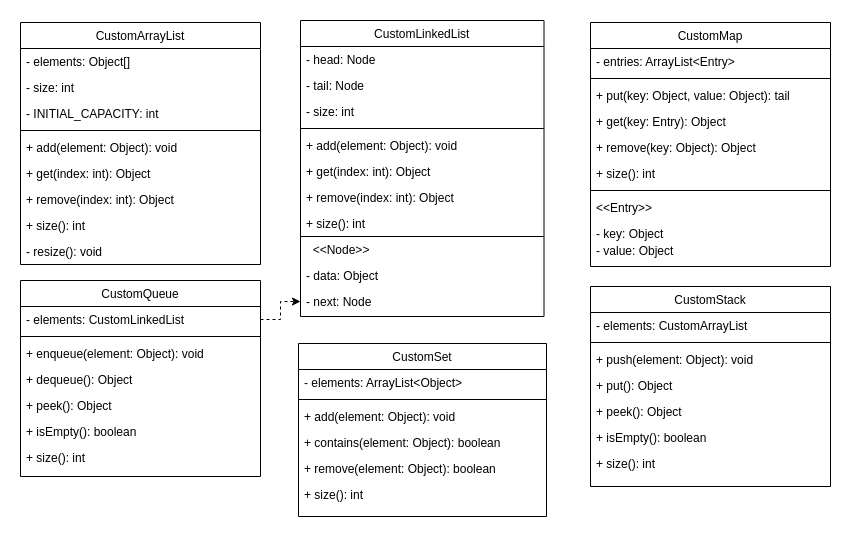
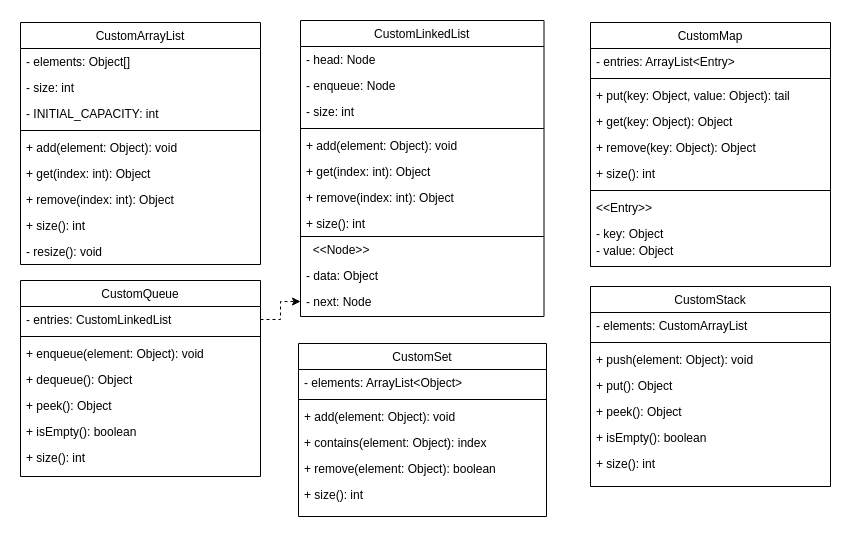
  <mxCell id="0" />
  <mxCell id="1" parent="0" />
  <mxCell id="2" value="CustomArrayList" style="swimlane;fontStyle=0;align=center;verticalAlign=top;childLayout=stackLayout;horizontal=1;startSize=26;horizontalStack=0;resizeParent=1;resizeLast=0;collapsible=1;marginBottom=0;rounded=0;shadow=0;strokeWidth=1;" vertex="1" parent="1"><mxGeometry x="20" y="22" width="240" height="242" as="geometry"><mxRectangle x="550" y="140" width="160" height="26" as="alternateBounds" /></mxGeometry></mxCell>
  <mxCell id="3" value="- elements: Object[]" style="text;align=left;verticalAlign=top;spacingLeft=4;spacingRight=4;overflow=hidden;rotatable=0;points=[[0,0.5],[1,0.5]];portConstraint=eastwest;" vertex="1" parent="2"><mxGeometry y="26" width="240" height="26" as="geometry" /></mxCell>
  <mxCell id="4" value="- size: int" style="text;align=left;verticalAlign=top;spacingLeft=4;spacingRight=4;overflow=hidden;rotatable=0;points=[[0,0.5],[1,0.5]];portConstraint=eastwest;rounded=0;shadow=0;html=0;" vertex="1" parent="2"><mxGeometry y="52" width="240" height="26" as="geometry" /></mxCell>
  <mxCell id="5" value="- INITIAL_CAPACITY: int" style="text;align=left;verticalAlign=top;spacingLeft=4;spacingRight=4;overflow=hidden;rotatable=0;points=[[0,0.5],[1,0.5]];portConstraint=eastwest;rounded=0;shadow=0;html=0;" vertex="1" parent="2"><mxGeometry y="78" width="240" height="26" as="geometry" /></mxCell>
  <mxCell id="6" value="" style="line;html=1;strokeWidth=1;align=left;verticalAlign=middle;spacingTop=-1;spacingLeft=3;spacingRight=3;rotatable=0;labelPosition=right;points=[];portConstraint=eastwest;" vertex="1" parent="2"><mxGeometry y="104" width="240" height="8" as="geometry" /></mxCell>
  <mxCell id="7" value="+ add(element: Object): void" style="text;align=left;verticalAlign=top;spacingLeft=4;spacingRight=4;overflow=hidden;rotatable=0;points=[[0,0.5],[1,0.5]];portConstraint=eastwest;" vertex="1" parent="2"><mxGeometry y="112" width="240" height="26" as="geometry" /></mxCell>
  <mxCell id="8" value="+ get(index: int): Object" style="text;align=left;verticalAlign=top;spacingLeft=4;spacingRight=4;overflow=hidden;rotatable=0;points=[[0,0.5],[1,0.5]];portConstraint=eastwest;" vertex="1" parent="2"><mxGeometry y="138" width="240" height="26" as="geometry" /></mxCell>
  <mxCell id="9" value="+ remove(index: int): Object" style="text;align=left;verticalAlign=top;spacingLeft=4;spacingRight=4;overflow=hidden;rotatable=0;points=[[0,0.5],[1,0.5]];portConstraint=eastwest;" vertex="1" parent="2"><mxGeometry y="164" width="240" height="26" as="geometry" /></mxCell>
  <mxCell id="10" value="+ size(): int" style="text;align=left;verticalAlign=top;spacingLeft=4;spacingRight=4;overflow=hidden;rotatable=0;points=[[0,0.5],[1,0.5]];portConstraint=eastwest;" vertex="1" parent="2"><mxGeometry y="190" width="240" height="26" as="geometry" /></mxCell>
  <mxCell id="11" value="- resize(): void" style="text;align=left;verticalAlign=top;spacingLeft=4;spacingRight=4;overflow=hidden;rotatable=0;points=[[0,0.5],[1,0.5]];portConstraint=eastwest;" vertex="1" parent="2"><mxGeometry y="216" width="240" height="26" as="geometry" /></mxCell>
  <mxCell id="12" value="CustomLinkedList" style="swimlane;fontStyle=0;align=center;verticalAlign=top;childLayout=stackLayout;horizontal=1;startSize=26;horizontalStack=0;resizeParent=1;resizeLast=0;collapsible=1;marginBottom=0;rounded=0;shadow=0;strokeWidth=1;" vertex="1" parent="1"><mxGeometry x="300" y="20" width="243.5" height="296" as="geometry"><mxRectangle x="550" y="140" width="160" height="26" as="alternateBounds" /></mxGeometry></mxCell>
  <mxCell id="13" value="- head: Node" style="text;align=left;verticalAlign=top;spacingLeft=4;spacingRight=4;overflow=hidden;rotatable=0;points=[[0,0.5],[1,0.5]];portConstraint=eastwest;" vertex="1" parent="12"><mxGeometry y="26" width="243.5" height="26" as="geometry" /></mxCell>
- <mxCell id="14" value="- tail: Node" style="text;align=left;verticalAlign=top;spacingLeft=4;spacingRight=4;overflow=hidden;rotatable=0;points=[[0,0.5],[1,0.5]];portConstraint=eastwest;rounded=0;shadow=0;html=0;" vertex="1" parent="12"><mxGeometry y="52" width="243.5" height="26" as="geometry" /></mxCell>
+ <mxCell id="14" value="- enqueue: Node" style="text;align=left;verticalAlign=top;spacingLeft=4;spacingRight=4;overflow=hidden;rotatable=0;points=[[0,0.5],[1,0.5]];portConstraint=eastwest;rounded=0;shadow=0;html=0;" vertex="1" parent="12"><mxGeometry y="52" width="243.5" height="26" as="geometry" /></mxCell>
  <mxCell id="15" value="- size: int" style="text;align=left;verticalAlign=top;spacingLeft=4;spacingRight=4;overflow=hidden;rotatable=0;points=[[0,0.5],[1,0.5]];portConstraint=eastwest;rounded=0;shadow=0;html=0;" vertex="1" parent="12"><mxGeometry y="78" width="243.5" height="26" as="geometry" /></mxCell>
  <mxCell id="16" value="" style="line;html=1;strokeWidth=1;align=left;verticalAlign=middle;spacingTop=-1;spacingLeft=3;spacingRight=3;rotatable=0;labelPosition=right;points=[];portConstraint=eastwest;" vertex="1" parent="12"><mxGeometry y="104" width="243.5" height="8" as="geometry" /></mxCell>
  <mxCell id="17" value="+ add(element: Object): void" style="text;align=left;verticalAlign=top;spacingLeft=4;spacingRight=4;overflow=hidden;rotatable=0;points=[[0,0.5],[1,0.5]];portConstraint=eastwest;" vertex="1" parent="12"><mxGeometry y="112" width="243.5" height="26" as="geometry" /></mxCell>
  <mxCell id="18" value="+ get(index: int): Object" style="text;align=left;verticalAlign=top;spacingLeft=4;spacingRight=4;overflow=hidden;rotatable=0;points=[[0,0.5],[1,0.5]];portConstraint=eastwest;" vertex="1" parent="12"><mxGeometry y="138" width="243.5" height="26" as="geometry" /></mxCell>
  <mxCell id="19" value="+ remove(index: int): Object" style="text;align=left;verticalAlign=top;spacingLeft=4;spacingRight=4;overflow=hidden;rotatable=0;points=[[0,0.5],[1,0.5]];portConstraint=eastwest;" vertex="1" parent="12"><mxGeometry y="164" width="243.5" height="26" as="geometry" /></mxCell>
  <mxCell id="20" value="+ size(): int" style="text;align=left;verticalAlign=top;spacingLeft=4;spacingRight=4;overflow=hidden;rotatable=0;points=[[0,0.5],[1,0.5]];portConstraint=eastwest;" vertex="1" parent="12"><mxGeometry y="190" width="243.5" height="26" as="geometry" /></mxCell>
  <mxCell id="21" value="  &lt;&lt;Node&gt;&gt;" style="text;align=left;verticalAlign=top;spacingLeft=4;spacingRight=4;overflow=hidden;rotatable=0;points=[[0,0.5],[1,0.5]];portConstraint=eastwest;" vertex="1" parent="12"><mxGeometry y="216" width="243.5" height="26" as="geometry" /></mxCell>
  <mxCell id="22" value="- data: Object" style="text;align=left;verticalAlign=top;spacingLeft=4;spacingRight=4;overflow=hidden;rotatable=0;points=[[0,0.5],[1,0.5]];portConstraint=eastwest;" vertex="1" parent="12"><mxGeometry y="242" width="243.5" height="26" as="geometry" /></mxCell>
  <mxCell id="23" value="- next: Node" style="text;align=left;verticalAlign=top;spacingLeft=4;spacingRight=4;overflow=hidden;rotatable=0;points=[[0,0.5],[1,0.5]];portConstraint=eastwest;" vertex="1" parent="12"><mxGeometry y="268" width="243.5" height="26" as="geometry" /></mxCell>
  <mxCell id="24" value="CustomMap" style="swimlane;fontStyle=0;align=center;verticalAlign=top;childLayout=stackLayout;horizontal=1;startSize=26;horizontalStack=0;resizeParent=1;resizeLast=0;collapsible=1;marginBottom=0;rounded=0;shadow=0;strokeWidth=1;" vertex="1" parent="1"><mxGeometry x="590" y="22" width="240" height="244" as="geometry"><mxRectangle x="550" y="140" width="160" height="26" as="alternateBounds" /></mxGeometry></mxCell>
  <mxCell id="25" value="- entries: ArrayList&lt;Entry&gt;" style="text;align=left;verticalAlign=top;spacingLeft=4;spacingRight=4;overflow=hidden;rotatable=0;points=[[0,0.5],[1,0.5]];portConstraint=eastwest;" vertex="1" parent="24"><mxGeometry y="26" width="240" height="26" as="geometry" /></mxCell>
  <mxCell id="26" value="" style="line;html=1;strokeWidth=1;align=left;verticalAlign=middle;spacingTop=-1;spacingLeft=3;spacingRight=3;rotatable=0;labelPosition=right;points=[];portConstraint=eastwest;" vertex="1" parent="24"><mxGeometry y="52" width="240" height="8" as="geometry" /></mxCell>
  <mxCell id="27" value="+ put(key: Object, value: Object): tail" style="text;align=left;verticalAlign=top;spacingLeft=4;spacingRight=4;overflow=hidden;rotatable=0;points=[[0,0.5],[1,0.5]];portConstraint=eastwest;rounded=0;shadow=0;html=0;" vertex="1" parent="24"><mxGeometry y="60" width="240" height="26" as="geometry" /></mxCell>
- <mxCell id="28" value="+ get(key: Entry): Object" style="text;align=left;verticalAlign=top;spacingLeft=4;spacingRight=4;overflow=hidden;rotatable=0;points=[[0,0.5],[1,0.5]];portConstraint=eastwest;rounded=0;shadow=0;html=0;" vertex="1" parent="24"><mxGeometry y="86" width="240" height="26" as="geometry" /></mxCell>
+ <mxCell id="28" value="+ get(key: Object): Object" style="text;align=left;verticalAlign=top;spacingLeft=4;spacingRight=4;overflow=hidden;rotatable=0;points=[[0,0.5],[1,0.5]];portConstraint=eastwest;rounded=0;shadow=0;html=0;" vertex="1" parent="24"><mxGeometry y="86" width="240" height="26" as="geometry" /></mxCell>
  <mxCell id="29" value="+ remove(key: Object): Object" style="text;align=left;verticalAlign=top;spacingLeft=4;spacingRight=4;overflow=hidden;rotatable=0;points=[[0,0.5],[1,0.5]];portConstraint=eastwest;rounded=0;shadow=0;html=0;" vertex="1" parent="24"><mxGeometry y="112" width="240" height="26" as="geometry" /></mxCell>
  <mxCell id="30" value="+ size(): int" style="text;align=left;verticalAlign=top;spacingLeft=4;spacingRight=4;overflow=hidden;rotatable=0;points=[[0,0.5],[1,0.5]];portConstraint=eastwest;rounded=0;shadow=0;html=0;" vertex="1" parent="24"><mxGeometry y="138" width="240" height="26" as="geometry" /></mxCell>
  <mxCell id="31" value="" style="line;html=1;strokeWidth=1;align=left;verticalAlign=middle;spacingTop=-1;spacingLeft=3;spacingRight=3;rotatable=0;labelPosition=right;points=[];portConstraint=eastwest;" vertex="1" parent="24"><mxGeometry y="164" width="240" height="8" as="geometry" /></mxCell>
  <mxCell id="32" value="&lt;&lt;Entry&gt;&gt; " style="text;align=left;verticalAlign=top;spacingLeft=4;spacingRight=4;overflow=hidden;rotatable=0;points=[[0,0.5],[1,0.5]];portConstraint=eastwest;" vertex="1" parent="24"><mxGeometry y="172" width="240" height="26" as="geometry" /></mxCell>
  <mxCell id="33" value="- key: Object" style="text;align=left;verticalAlign=top;spacingLeft=4;spacingRight=4;overflow=hidden;rotatable=0;points=[[0,0.5],[1,0.5]];portConstraint=eastwest;" vertex="1" parent="24"><mxGeometry y="198" width="240" height="26" as="geometry" /></mxCell>
  <mxCell id="34" value="CustomQueue" style="swimlane;fontStyle=0;align=center;verticalAlign=top;childLayout=stackLayout;horizontal=1;startSize=26;horizontalStack=0;resizeParent=1;resizeLast=0;collapsible=1;marginBottom=0;rounded=0;shadow=0;strokeWidth=1;" vertex="1" parent="1"><mxGeometry x="20" y="280" width="240" height="196" as="geometry"><mxRectangle x="550" y="140" width="160" height="26" as="alternateBounds" /></mxGeometry></mxCell>
- <mxCell id="35" value="- elements: CustomLinkedList" style="text;align=left;verticalAlign=top;spacingLeft=4;spacingRight=4;overflow=hidden;rotatable=0;points=[[0,0.5],[1,0.5]];portConstraint=eastwest;" vertex="1" parent="34"><mxGeometry y="26" width="240" height="26" as="geometry" /></mxCell>
+ <mxCell id="35" value="- entries: CustomLinkedList" style="text;align=left;verticalAlign=top;spacingLeft=4;spacingRight=4;overflow=hidden;rotatable=0;points=[[0,0.5],[1,0.5]];portConstraint=eastwest;" vertex="1" parent="34"><mxGeometry y="26" width="240" height="26" as="geometry" /></mxCell>
  <mxCell id="36" value="" style="line;html=1;strokeWidth=1;align=left;verticalAlign=middle;spacingTop=-1;spacingLeft=3;spacingRight=3;rotatable=0;labelPosition=right;points=[];portConstraint=eastwest;" vertex="1" parent="34"><mxGeometry y="52" width="240" height="8" as="geometry" /></mxCell>
  <mxCell id="37" value="+ enqueue(element: Object): void" style="text;align=left;verticalAlign=top;spacingLeft=4;spacingRight=4;overflow=hidden;rotatable=0;points=[[0,0.5],[1,0.5]];portConstraint=eastwest;rounded=0;shadow=0;html=0;" vertex="1" parent="34"><mxGeometry y="60" width="240" height="26" as="geometry" /></mxCell>
  <mxCell id="38" value="+ dequeue(): Object" style="text;align=left;verticalAlign=top;spacingLeft=4;spacingRight=4;overflow=hidden;rotatable=0;points=[[0,0.5],[1,0.5]];portConstraint=eastwest;rounded=0;shadow=0;html=0;" vertex="1" parent="34"><mxGeometry y="86" width="240" height="26" as="geometry" /></mxCell>
  <mxCell id="39" value="+ peek(): Object" style="text;align=left;verticalAlign=top;spacingLeft=4;spacingRight=4;overflow=hidden;rotatable=0;points=[[0,0.5],[1,0.5]];portConstraint=eastwest;rounded=0;shadow=0;html=0;" vertex="1" parent="34"><mxGeometry y="112" width="240" height="26" as="geometry" /></mxCell>
  <mxCell id="40" value="+ isEmpty(): boolean" style="text;align=left;verticalAlign=top;spacingLeft=4;spacingRight=4;overflow=hidden;rotatable=0;points=[[0,0.5],[1,0.5]];portConstraint=eastwest;" vertex="1" parent="34"><mxGeometry y="138" width="240" height="26" as="geometry" /></mxCell>
  <mxCell id="41" value="+ size(): int" style="text;align=left;verticalAlign=top;spacingLeft=4;spacingRight=4;overflow=hidden;rotatable=0;points=[[0,0.5],[1,0.5]];portConstraint=eastwest;" vertex="1" parent="34"><mxGeometry y="164" width="240" height="26" as="geometry" /></mxCell>
  <mxCell id="42" value="CustomSet" style="swimlane;fontStyle=0;align=center;verticalAlign=top;childLayout=stackLayout;horizontal=1;startSize=26;horizontalStack=0;resizeParent=1;resizeLast=0;collapsible=1;marginBottom=0;rounded=0;shadow=0;strokeWidth=1;" vertex="1" parent="1"><mxGeometry x="298" y="343" width="248" height="173" as="geometry"><mxRectangle x="550" y="140" width="160" height="26" as="alternateBounds" /></mxGeometry></mxCell>
  <mxCell id="43" value="- elements: ArrayList&lt;Object&gt;" style="text;align=left;verticalAlign=top;spacingLeft=4;spacingRight=4;overflow=hidden;rotatable=0;points=[[0,0.5],[1,0.5]];portConstraint=eastwest;" vertex="1" parent="42"><mxGeometry y="26" width="248" height="26" as="geometry" /></mxCell>
  <mxCell id="44" value="" style="line;html=1;strokeWidth=1;align=left;verticalAlign=middle;spacingTop=-1;spacingLeft=3;spacingRight=3;rotatable=0;labelPosition=right;points=[];portConstraint=eastwest;" vertex="1" parent="42"><mxGeometry y="52" width="248" height="8" as="geometry" /></mxCell>
  <mxCell id="45" value="+ add(element: Object): void" style="text;align=left;verticalAlign=top;spacingLeft=4;spacingRight=4;overflow=hidden;rotatable=0;points=[[0,0.5],[1,0.5]];portConstraint=eastwest;rounded=0;shadow=0;html=0;" vertex="1" parent="42"><mxGeometry y="60" width="248" height="26" as="geometry" /></mxCell>
- <mxCell id="46" value="+ contains(element: Object): boolean" style="text;align=left;verticalAlign=top;spacingLeft=4;spacingRight=4;overflow=hidden;rotatable=0;points=[[0,0.5],[1,0.5]];portConstraint=eastwest;rounded=0;shadow=0;html=0;" vertex="1" parent="42"><mxGeometry y="86" width="248" height="26" as="geometry" /></mxCell>
+ <mxCell id="46" value="+ contains(element: Object): index" style="text;align=left;verticalAlign=top;spacingLeft=4;spacingRight=4;overflow=hidden;rotatable=0;points=[[0,0.5],[1,0.5]];portConstraint=eastwest;rounded=0;shadow=0;html=0;" vertex="1" parent="42"><mxGeometry y="86" width="248" height="26" as="geometry" /></mxCell>
  <mxCell id="47" value="+ remove(element: Object): boolean" style="text;align=left;verticalAlign=top;spacingLeft=4;spacingRight=4;overflow=hidden;rotatable=0;points=[[0,0.5],[1,0.5]];portConstraint=eastwest;rounded=0;shadow=0;html=0;" vertex="1" parent="42"><mxGeometry y="112" width="248" height="26" as="geometry" /></mxCell>
  <mxCell id="48" value="+ size(): int" style="text;align=left;verticalAlign=top;spacingLeft=4;spacingRight=4;overflow=hidden;rotatable=0;points=[[0,0.5],[1,0.5]];portConstraint=eastwest;rounded=0;shadow=0;html=0;" vertex="1" parent="42"><mxGeometry y="138" width="248" height="26" as="geometry" /></mxCell>
  <mxCell id="49" value="CustomStack" style="swimlane;fontStyle=0;align=center;verticalAlign=top;childLayout=stackLayout;horizontal=1;startSize=26;horizontalStack=0;resizeParent=1;resizeLast=0;collapsible=1;marginBottom=0;rounded=0;shadow=0;strokeWidth=1;" vertex="1" parent="1"><mxGeometry x="590" y="286" width="240" height="200" as="geometry"><mxRectangle x="550" y="140" width="160" height="26" as="alternateBounds" /></mxGeometry></mxCell>
  <mxCell id="50" value="- elements: CustomArrayList" style="text;align=left;verticalAlign=top;spacingLeft=4;spacingRight=4;overflow=hidden;rotatable=0;points=[[0,0.5],[1,0.5]];portConstraint=eastwest;" vertex="1" parent="49"><mxGeometry y="26" width="240" height="26" as="geometry" /></mxCell>
  <mxCell id="51" value="" style="line;html=1;strokeWidth=1;align=left;verticalAlign=middle;spacingTop=-1;spacingLeft=3;spacingRight=3;rotatable=0;labelPosition=right;points=[];portConstraint=eastwest;" vertex="1" parent="49"><mxGeometry y="52" width="240" height="8" as="geometry" /></mxCell>
  <mxCell id="52" value="+ push(element: Object): void" style="text;align=left;verticalAlign=top;spacingLeft=4;spacingRight=4;overflow=hidden;rotatable=0;points=[[0,0.5],[1,0.5]];portConstraint=eastwest;rounded=0;shadow=0;html=0;" vertex="1" parent="49"><mxGeometry y="60" width="240" height="26" as="geometry" /></mxCell>
  <mxCell id="53" value="+ put(): Object                  " style="text;align=left;verticalAlign=top;spacingLeft=4;spacingRight=4;overflow=hidden;rotatable=0;points=[[0,0.5],[1,0.5]];portConstraint=eastwest;rounded=0;shadow=0;html=0;" vertex="1" parent="49"><mxGeometry y="86" width="240" height="26" as="geometry" /></mxCell>
  <mxCell id="54" value="+ peek(): Object" style="text;align=left;verticalAlign=top;spacingLeft=4;spacingRight=4;overflow=hidden;rotatable=0;points=[[0,0.5],[1,0.5]];portConstraint=eastwest;rounded=0;shadow=0;html=0;" vertex="1" parent="49"><mxGeometry y="112" width="240" height="26" as="geometry" /></mxCell>
  <mxCell id="55" value="+ isEmpty(): boolean" style="text;align=left;verticalAlign=top;spacingLeft=4;spacingRight=4;overflow=hidden;rotatable=0;points=[[0,0.5],[1,0.5]];portConstraint=eastwest;rounded=0;shadow=0;html=0;" vertex="1" parent="49"><mxGeometry y="138" width="240" height="26" as="geometry" /></mxCell>
  <mxCell id="56" value="+ size(): int " style="text;align=left;verticalAlign=top;spacingLeft=4;spacingRight=4;overflow=hidden;rotatable=0;points=[[0,0.5],[1,0.5]];portConstraint=eastwest;" vertex="1" parent="49"><mxGeometry y="164" width="240" height="26" as="geometry" /></mxCell>
  <mxCell id="57" value="" style="line;html=1;strokeWidth=1;align=left;verticalAlign=middle;spacingTop=-1;spacingLeft=3;spacingRight=3;rotatable=0;labelPosition=right;points=[];portConstraint=eastwest;" vertex="1" parent="1"><mxGeometry x="300" y="232" width="243.5" height="8" as="geometry" /></mxCell>
  <mxCell id="58" value="- value: Object" style="text;align=left;verticalAlign=top;spacingLeft=4;spacingRight=4;overflow=hidden;rotatable=0;points=[[0,0.5],[1,0.5]];portConstraint=eastwest;" vertex="1" parent="1"><mxGeometry x="590" y="237" width="240" height="20" as="geometry" /></mxCell>
  <mxCell id="59" style="edgeStyle=orthogonalEdgeStyle;rounded=0;orthogonalLoop=1;jettySize=auto;html=1;exitX=1;exitY=0.5;exitDx=0;exitDy=0;entryX=0;entryY=0.5;entryDx=0;entryDy=0;dashed=1;" edge="1" parent="1" source="35" target="23"><mxGeometry relative="1" as="geometry" /></mxCell>
